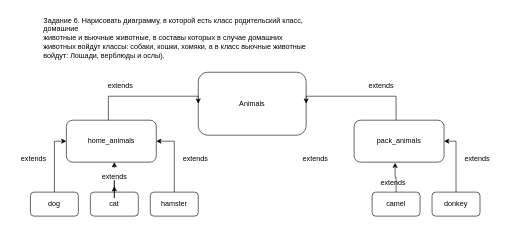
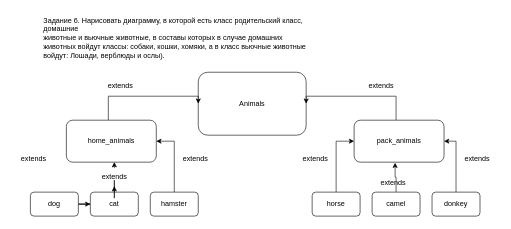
  <mxCell id="0" />
  <mxCell id="1" parent="0" />
  <mxCell id="2" value="Задание 6. Нарисовать диаграмму, в которой есть класс родительский класс, домашние&lt;br&gt;животные и вьючные животные, в составы которых в случае домашних&lt;br&gt;животных войдут классы: собаки, кошки, хомяки, а в класс вьючные животные&lt;br&gt;войдут: Лошади, верблюды и ослы)." style="text;whiteSpace=wrap;html=1;" vertex="1" parent="1"><mxGeometry x="70" y="20" width="480" height="80" as="geometry" /></mxCell>
  <mxCell id="3" value="Animals" style="rounded=1;whiteSpace=wrap;html=1;" vertex="1" parent="1"><mxGeometry x="330" y="120" width="180" height="105" as="geometry" /></mxCell>
  <mxCell id="4" style="edgeStyle=orthogonalEdgeStyle;rounded=0;orthogonalLoop=1;jettySize=auto;html=1;entryX=0;entryY=0.5;entryDx=0;entryDy=0;" edge="1" parent="1" source="5" target="3"><mxGeometry relative="1" as="geometry"><Array as="points"><mxPoint x="180" y="160" /></Array></mxGeometry></mxCell>
  <mxCell id="5" value="home_animals" style="rounded=1;whiteSpace=wrap;html=1;" vertex="1" parent="1"><mxGeometry x="110" y="200" width="150" height="70" as="geometry" /></mxCell>
  <mxCell id="6" style="edgeStyle=orthogonalEdgeStyle;rounded=0;orthogonalLoop=1;jettySize=auto;html=1;entryX=1;entryY=0.5;entryDx=0;entryDy=0;" edge="1" parent="1" source="7" target="3"><mxGeometry relative="1" as="geometry"><Array as="points"><mxPoint x="660" y="160" /></Array></mxGeometry></mxCell>
  <mxCell id="7" value="pack_animals" style="rounded=1;whiteSpace=wrap;html=1;" vertex="1" parent="1"><mxGeometry x="590" y="200" width="150" height="70" as="geometry" /></mxCell>
- <mxCell id="8" style="edgeStyle=orthogonalEdgeStyle;rounded=0;orthogonalLoop=1;jettySize=auto;html=1;entryX=0;entryY=0.5;entryDx=0;entryDy=0;" edge="1" parent="1" source="9" target="5"><mxGeometry relative="1" as="geometry" /></mxCell>
+ <mxCell id="8" style="edgeStyle=orthogonalEdgeStyle;rounded=0;orthogonalLoop=1;jettySize=auto;html=1;" edge="1" parent="1" source="9" target="11"><mxGeometry relative="1" as="geometry" /></mxCell>
  <mxCell id="9" value="dog" style="rounded=1;whiteSpace=wrap;html=1;" vertex="1" parent="1"><mxGeometry x="50" y="320" width="80" height="40" as="geometry" /></mxCell>
  <mxCell id="10" style="edgeStyle=orthogonalEdgeStyle;rounded=0;orthogonalLoop=1;jettySize=auto;html=1;" edge="1" parent="1" source="25"><mxGeometry relative="1" as="geometry"><mxPoint x="190" y="270" as="targetPoint" /><Array as="points"><mxPoint x="190" y="270" /></Array></mxGeometry></mxCell>
  <mxCell id="11" value="cat" style="rounded=1;whiteSpace=wrap;html=1;" vertex="1" parent="1"><mxGeometry x="150" y="320" width="80" height="40" as="geometry" /></mxCell>
  <mxCell id="12" style="edgeStyle=orthogonalEdgeStyle;rounded=0;orthogonalLoop=1;jettySize=auto;html=1;entryX=1;entryY=0.5;entryDx=0;entryDy=0;" edge="1" parent="1" source="13" target="5"><mxGeometry relative="1" as="geometry" /></mxCell>
  <mxCell id="13" value="hamster" style="rounded=1;whiteSpace=wrap;html=1;" vertex="1" parent="1"><mxGeometry x="250" y="320" width="80" height="40" as="geometry" /></mxCell>
+ <mxCell id="14" style="edgeStyle=orthogonalEdgeStyle;rounded=0;orthogonalLoop=1;jettySize=auto;html=1;entryX=0;entryY=0.5;entryDx=0;entryDy=0;" edge="1" parent="1" source="15" target="7"><mxGeometry relative="1" as="geometry" /></mxCell>
+ <mxCell id="15" value="horse" style="rounded=1;whiteSpace=wrap;html=1;" vertex="1" parent="1"><mxGeometry x="520" y="320" width="80" height="40" as="geometry" /></mxCell>
  <mxCell id="16" style="edgeStyle=orthogonalEdgeStyle;rounded=0;orthogonalLoop=1;jettySize=auto;html=1;entryX=0.456;entryY=1.014;entryDx=0;entryDy=0;entryPerimeter=0;" edge="1" parent="1" source="17" target="7"><mxGeometry relative="1" as="geometry" /></mxCell>
  <mxCell id="17" value="camel" style="rounded=1;whiteSpace=wrap;html=1;" vertex="1" parent="1"><mxGeometry x="620" y="320" width="80" height="40" as="geometry" /></mxCell>
  <mxCell id="18" style="edgeStyle=orthogonalEdgeStyle;rounded=0;orthogonalLoop=1;jettySize=auto;html=1;entryX=1;entryY=0.5;entryDx=0;entryDy=0;" edge="1" parent="1" source="19" target="7"><mxGeometry relative="1" as="geometry" /></mxCell>
  <mxCell id="19" value="donkey" style="rounded=1;whiteSpace=wrap;html=1;" vertex="1" parent="1"><mxGeometry x="720" y="320" width="80" height="40" as="geometry" /></mxCell>
  <mxCell id="20" value="extends" style="text;html=1;align=center;verticalAlign=middle;resizable=0;points=[];autosize=1;strokeColor=none;fillColor=none;" vertex="1" parent="1"><mxGeometry x="165" y="128" width="70" height="30" as="geometry" /></mxCell>
  <mxCell id="21" value="extends" style="text;html=1;align=center;verticalAlign=middle;resizable=0;points=[];autosize=1;strokeColor=none;fillColor=none;" vertex="1" parent="1"><mxGeometry x="600" y="128" width="70" height="30" as="geometry" /></mxCell>
  <mxCell id="22" value="extends" style="text;html=1;align=center;verticalAlign=middle;resizable=0;points=[];autosize=1;strokeColor=none;fillColor=none;" vertex="1" parent="1"><mxGeometry x="290" y="250" width="70" height="30" as="geometry" /></mxCell>
  <mxCell id="23" value="extends" style="text;html=1;align=center;verticalAlign=middle;resizable=0;points=[];autosize=1;strokeColor=none;fillColor=none;" vertex="1" parent="1"><mxGeometry y="250" width="70" height="30" as="geometry" x="20" /></mxCell>
  <mxCell id="24" value="" style="edgeStyle=orthogonalEdgeStyle;rounded=0;orthogonalLoop=1;jettySize=auto;html=1;" edge="1" parent="1" source="11" target="25"><mxGeometry relative="1" as="geometry"><mxPoint x="190" y="270" as="targetPoint" /><mxPoint x="190" y="320" as="sourcePoint" /><Array as="points" /></mxGeometry></mxCell>
  <mxCell id="25" value="extends" style="text;html=1;align=center;verticalAlign=middle;resizable=0;points=[];autosize=1;strokeColor=none;fillColor=none;" vertex="1" parent="1"><mxGeometry x="155" y="280" width="70" height="30" as="geometry" /></mxCell>
  <mxCell id="26" value="extends" style="text;html=1;align=center;verticalAlign=middle;resizable=0;points=[];autosize=1;strokeColor=none;fillColor=none;" vertex="1" parent="1"><mxGeometry x="620" y="290" width="70" height="30" as="geometry" /></mxCell>
  <mxCell id="27" value="extends" style="text;html=1;align=center;verticalAlign=middle;resizable=0;points=[];autosize=1;strokeColor=none;fillColor=none;" vertex="1" parent="1"><mxGeometry x="490" y="250" width="70" height="30" as="geometry" /></mxCell>
  <mxCell id="28" value="extends" style="text;html=1;align=center;verticalAlign=middle;resizable=0;points=[];autosize=1;strokeColor=none;fillColor=none;" vertex="1" parent="1"><mxGeometry x="760" y="250" width="70" height="30" as="geometry" /></mxCell>
